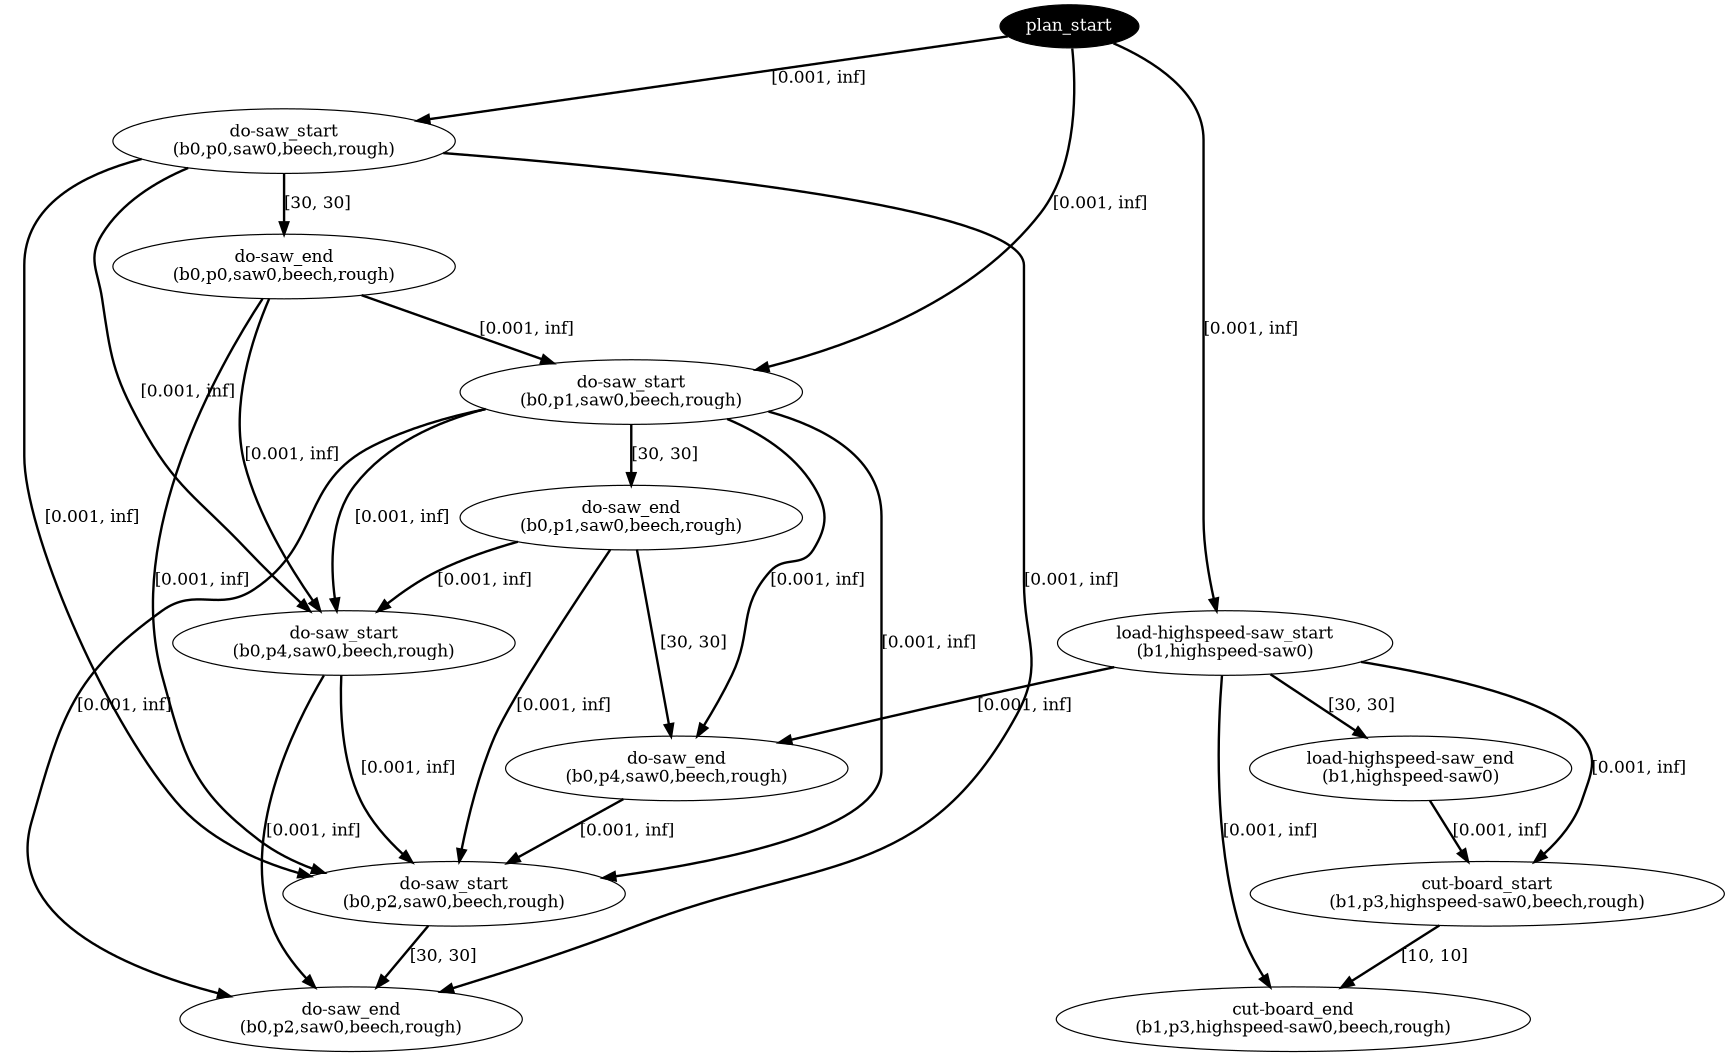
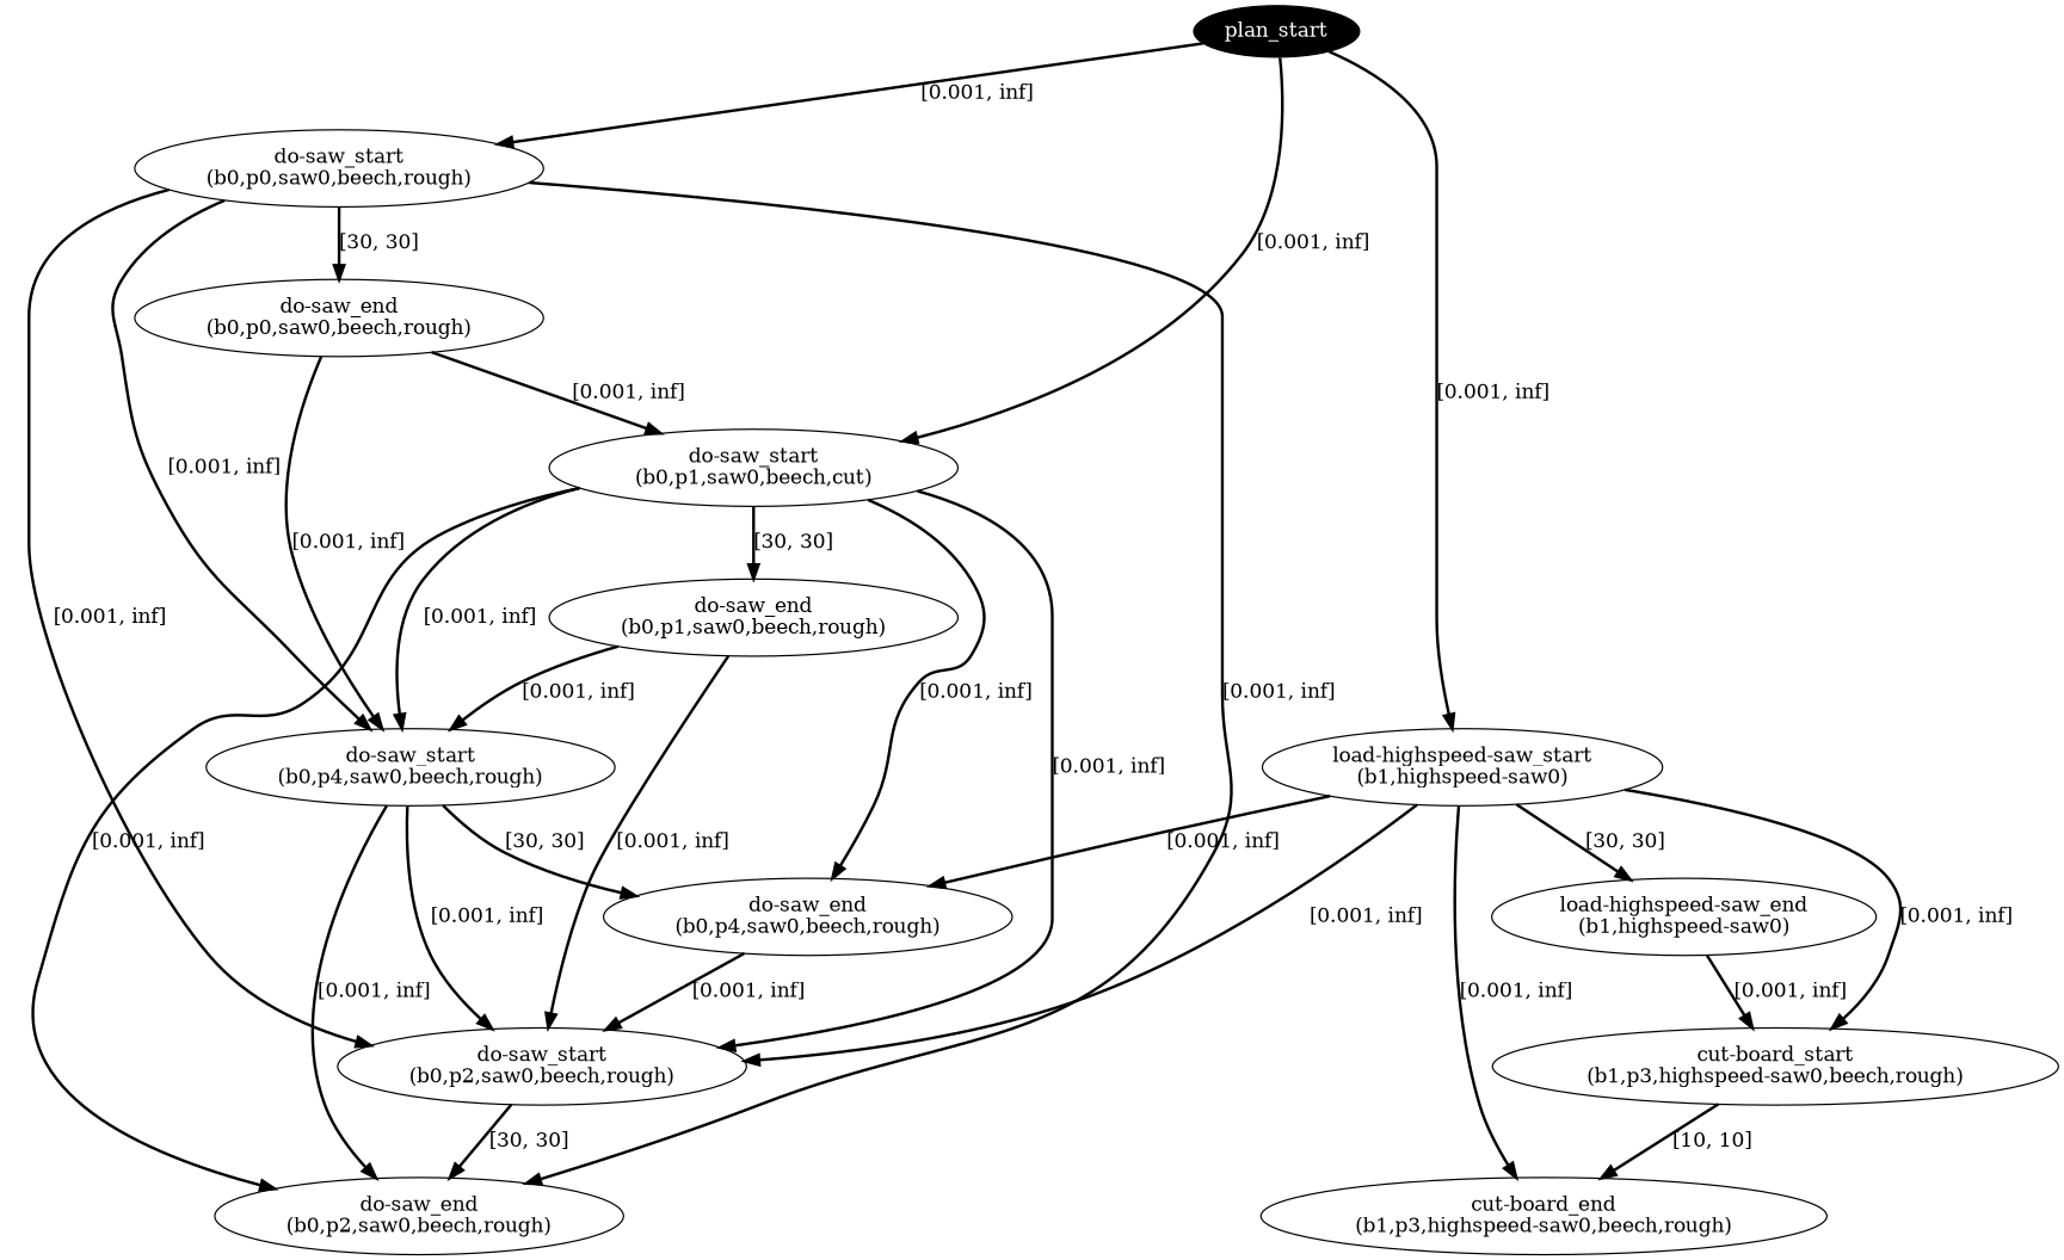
  digraph {
    edge [color=black penwidth=2]
    n1 [fillcolor=black fontcolor=white label=plan_start style=filled]
    n2 [label="do-saw_start\n(b0,p0,saw0,beech,rough)"]
    n3 [label="load-highspeed-saw_start\n(b1,highspeed-saw0)"]
-   n4 [label="do-saw_start\n(b0,p1,saw0,beech,rough)"]
+   n4 [label="do-saw_start\n(b0,p1,saw0,beech,cut)"]
    n5 [label="do-saw_end\n(b0,p0,saw0,beech,rough)"]
    n6 [label="do-saw_start\n(b0,p4,saw0,beech,rough)"]
    n7 [label="do-saw_start\n(b0,p2,saw0,beech,rough)"]
    n8 [label="do-saw_end\n(b0,p2,saw0,beech,rough)"]
    n9 [label="do-saw_end\n(b0,p4,saw0,beech,rough)"]
    n10 [label="load-highspeed-saw_end\n(b1,highspeed-saw0)"]
    n11 [label="cut-board_start\n(b1,p3,highspeed-saw0,beech,rough)"]
    n12 [label="cut-board_end\n(b1,p3,highspeed-saw0,beech,rough)"]
    n13 [label="do-saw_end\n(b0,p1,saw0,beech,rough)"]
    n1 -> n2 [label="[0.001, inf]"]
    n1 -> n3 [label="[0.001, inf]"]
    n1 -> n4 [label="[0.001, inf]"]
    n2 -> n5 [label="[30, 30]"]
    n2 -> n6 [label="[0.001, inf]"]
    n2 -> n7 [label="[0.001, inf]"]
    n2 -> n8 [label="[0.001, inf]"]
    n3 -> n9 [label="[0.001, inf]"]
    n3 -> n10 [label="[30, 30]"]
    n3 -> n11 [label="[0.001, inf]"]
    n3 -> n12 [label="[0.001, inf]"]
    n4 -> n6 [label="[0.001, inf]"]
    n4 -> n7 [label="[0.001, inf]"]
    n4 -> n8 [label="[0.001, inf]"]
    n4 -> n9 [label="[0.001, inf]"]
    n4 -> n13 [label="[30, 30]"]
    n5 -> n4 [label="[0.001, inf]"]
    n5 -> n6 [label="[0.001, inf]"]
-   n5 -> n7 [label="[0.001, inf]"]
+   n3 -> n7 [label="[0.001, inf]"]
    n6 -> n7 [label="[0.001, inf]"]
    n6 -> n8 [label="[0.001, inf]"]
-   n13 -> n9 [label="[30, 30]"]
+   n6 -> n9 [label="[30, 30]"]
    n7 -> n8 [label="[30, 30]"]
    n9 -> n7 [label="[0.001, inf]"]
    n10 -> n11 [label="[0.001, inf]"]
    n11 -> n12 [label="[10, 10]"]
    n13 -> n6 [label="[0.001, inf]"]
    n13 -> n7 [label="[0.001, inf]"]
  }
